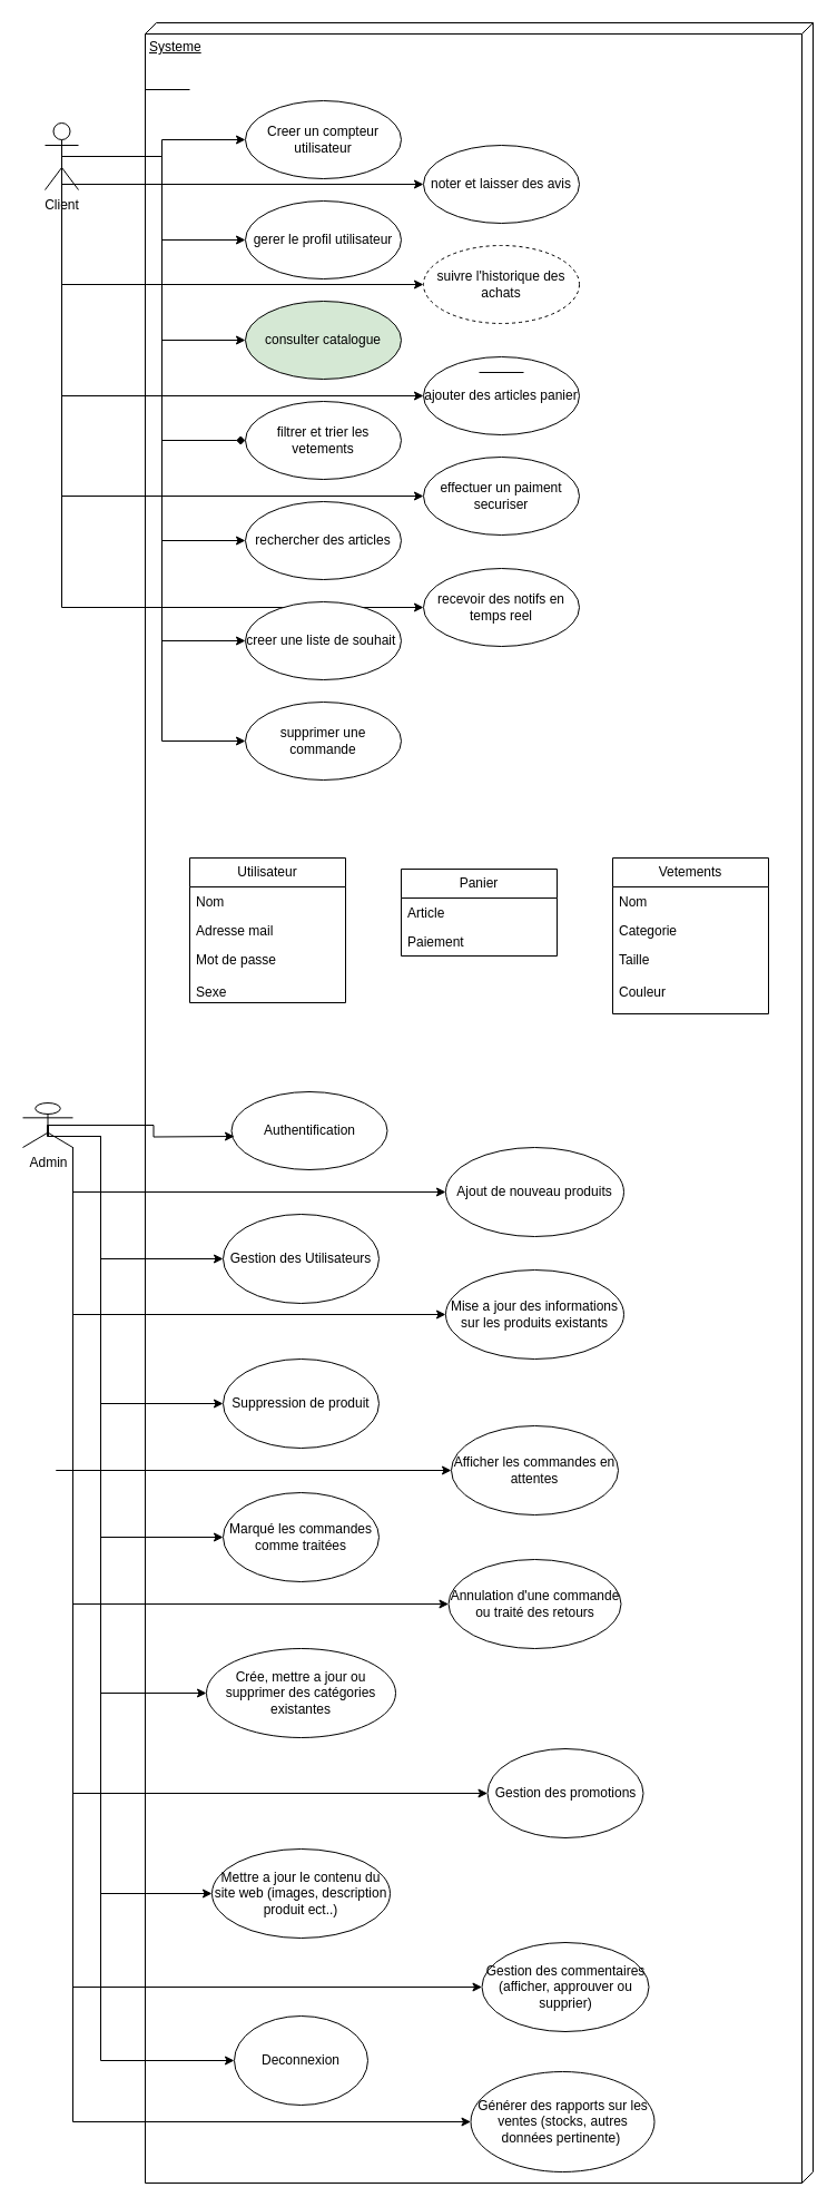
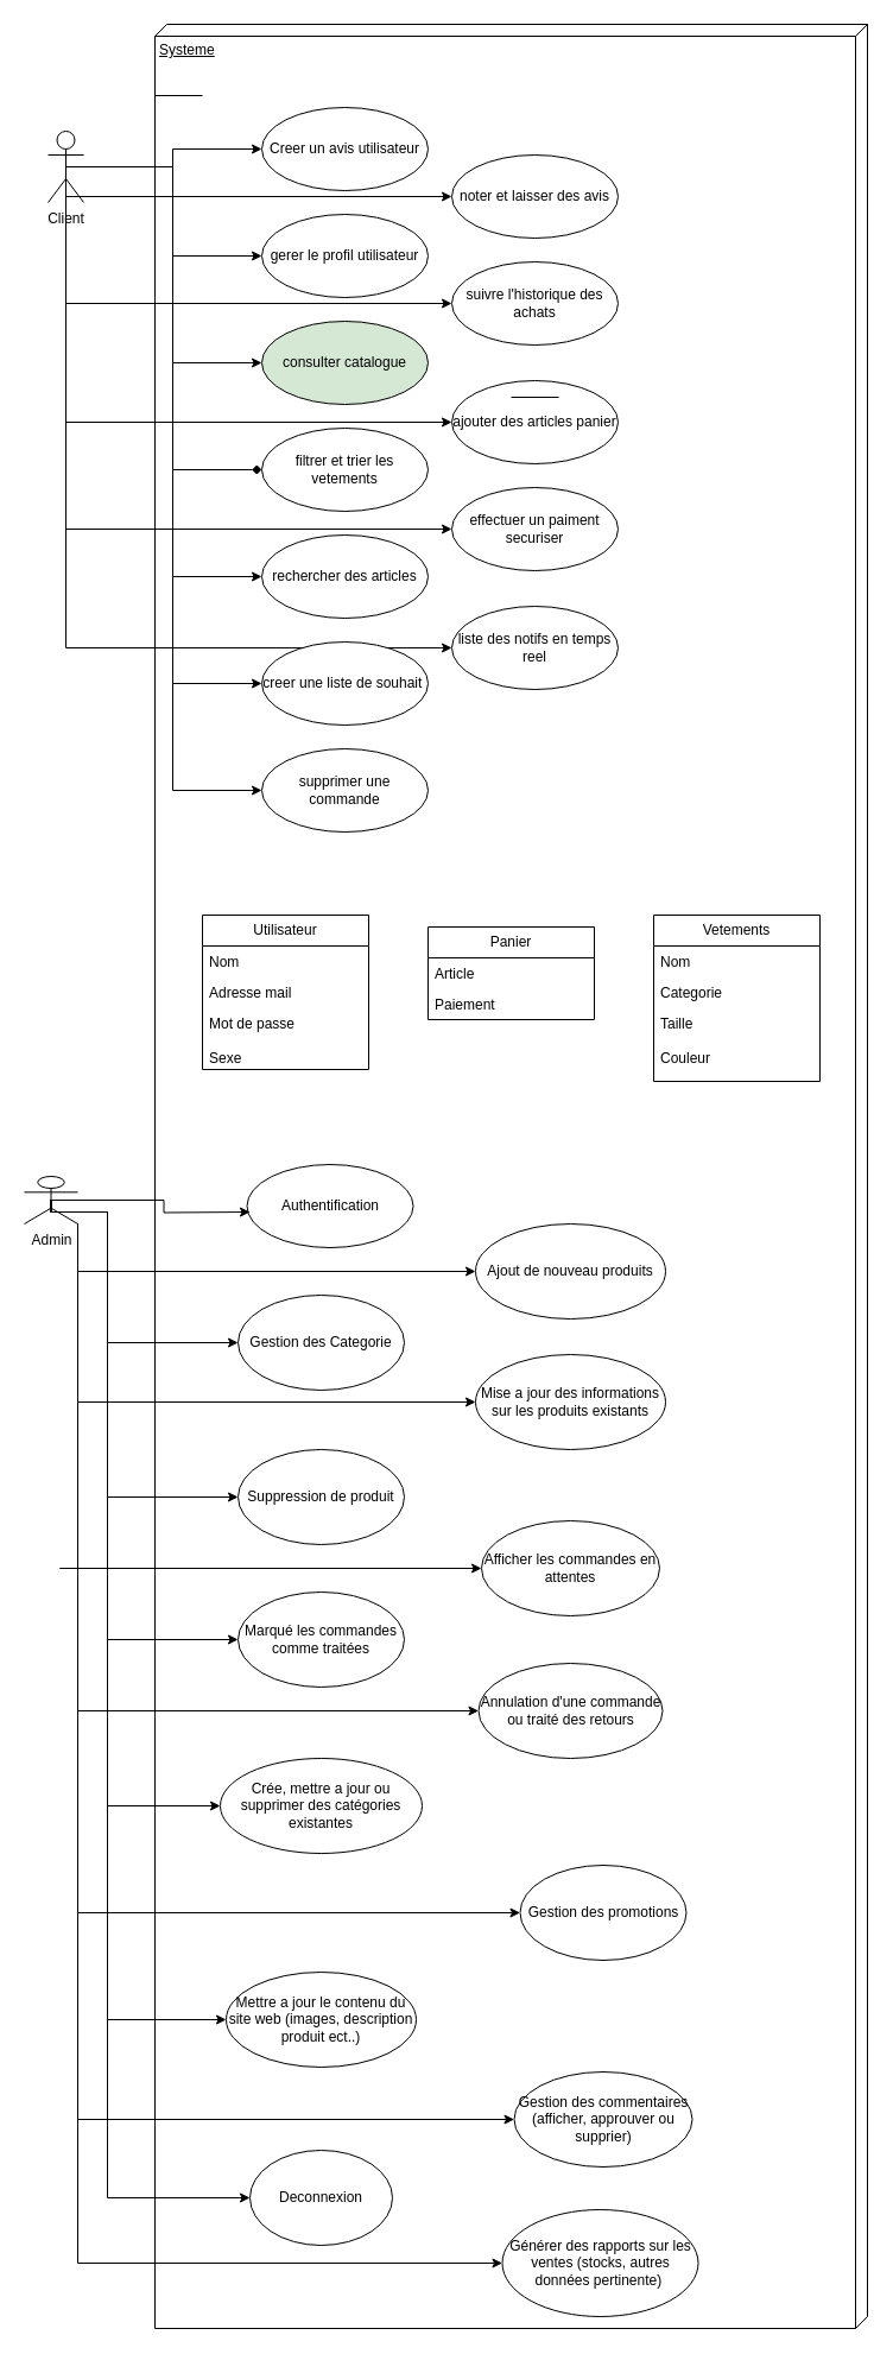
  <mxCell id="0" />
  <mxCell id="1" parent="0" />
  <mxCell id="2" value="Systeme" style="verticalAlign=top;align=left;spacingTop=8;spacingLeft=2;spacingRight=12;shape=cube;size=10;direction=south;fontStyle=4;html=1;whiteSpace=wrap;" parent="1" vertex="1"><mxGeometry x="130" y="20" width="600" height="1940" as="geometry" /></mxCell>
  <mxCell id="3" style="edgeStyle=orthogonalEdgeStyle;rounded=0;orthogonalLoop=1;jettySize=auto;html=1;exitX=0.5;exitY=0.5;exitDx=0;exitDy=0;exitPerimeter=0;entryX=0;entryY=0.5;entryDx=0;entryDy=0;" parent="1" source="15" target="31" edge="1"><mxGeometry relative="1" as="geometry" /></mxCell>
  <mxCell id="4" style="edgeStyle=orthogonalEdgeStyle;rounded=0;orthogonalLoop=1;jettySize=auto;html=1;exitX=0.5;exitY=0.5;exitDx=0;exitDy=0;exitPerimeter=0;entryX=0;entryY=0.5;entryDx=0;entryDy=0;" parent="1" source="15" target="30" edge="1"><mxGeometry relative="1" as="geometry" /></mxCell>
  <mxCell id="5" style="edgeStyle=orthogonalEdgeStyle;rounded=0;orthogonalLoop=1;jettySize=auto;html=1;exitX=0.5;exitY=0.5;exitDx=0;exitDy=0;exitPerimeter=0;entryX=0;entryY=0.5;entryDx=0;entryDy=0;" parent="1" source="15" target="32" edge="1"><mxGeometry relative="1" as="geometry" /></mxCell>
  <mxCell id="6" style="edgeStyle=orthogonalEdgeStyle;rounded=0;orthogonalLoop=1;jettySize=auto;html=1;exitX=0.5;exitY=0.5;exitDx=0;exitDy=0;exitPerimeter=0;entryX=0;entryY=0.5;entryDx=0;entryDy=0;endArrow=diamond;" parent="1" source="15" target="33" edge="1"><mxGeometry relative="1" as="geometry" /></mxCell>
  <mxCell id="7" style="edgeStyle=orthogonalEdgeStyle;rounded=0;orthogonalLoop=1;jettySize=auto;html=1;exitX=0.5;exitY=0.5;exitDx=0;exitDy=0;exitPerimeter=0;entryX=0;entryY=0.5;entryDx=0;entryDy=0;" parent="1" source="15" target="34" edge="1"><mxGeometry relative="1" as="geometry" /></mxCell>
  <mxCell id="8" style="edgeStyle=orthogonalEdgeStyle;rounded=0;orthogonalLoop=1;jettySize=auto;html=1;exitX=0.5;exitY=0.5;exitDx=0;exitDy=0;exitPerimeter=0;entryX=0;entryY=0.5;entryDx=0;entryDy=0;" parent="1" source="15" target="39" edge="1"><mxGeometry relative="1" as="geometry" /></mxCell>
  <mxCell id="9" style="edgeStyle=orthogonalEdgeStyle;rounded=0;orthogonalLoop=1;jettySize=auto;html=1;exitX=0.5;exitY=0.5;exitDx=0;exitDy=0;exitPerimeter=0;entryX=0;entryY=0.5;entryDx=0;entryDy=0;" parent="1" source="15" target="41" edge="1"><mxGeometry relative="1" as="geometry" /></mxCell>
  <mxCell id="10" style="edgeStyle=orthogonalEdgeStyle;rounded=0;orthogonalLoop=1;jettySize=auto;html=1;exitX=0.5;exitY=0.5;exitDx=0;exitDy=0;exitPerimeter=0;entryX=0;entryY=0.5;entryDx=0;entryDy=0;" parent="1" source="15" target="36" edge="1"><mxGeometry relative="1" as="geometry"><Array as="points"><mxPoint x="55" y="165" /></Array></mxGeometry></mxCell>
  <mxCell id="11" style="edgeStyle=orthogonalEdgeStyle;rounded=0;orthogonalLoop=1;jettySize=auto;html=1;exitX=0.5;exitY=0.5;exitDx=0;exitDy=0;exitPerimeter=0;entryX=0;entryY=0.5;entryDx=0;entryDy=0;" parent="1" source="15" target="35" edge="1"><mxGeometry relative="1" as="geometry"><Array as="points"><mxPoint x="55" y="255" /></Array></mxGeometry></mxCell>
  <mxCell id="12" style="edgeStyle=orthogonalEdgeStyle;rounded=0;orthogonalLoop=1;jettySize=auto;html=1;exitX=0.5;exitY=0.5;exitDx=0;exitDy=0;exitPerimeter=0;entryX=0;entryY=0.5;entryDx=0;entryDy=0;" parent="1" source="15" target="37" edge="1"><mxGeometry relative="1" as="geometry"><Array as="points"><mxPoint x="55" y="355" /></Array></mxGeometry></mxCell>
  <mxCell id="13" style="edgeStyle=orthogonalEdgeStyle;rounded=0;orthogonalLoop=1;jettySize=auto;html=1;exitX=0.5;exitY=0.5;exitDx=0;exitDy=0;exitPerimeter=0;entryX=0;entryY=0.5;entryDx=0;entryDy=0;" parent="1" source="15" target="38" edge="1"><mxGeometry relative="1" as="geometry"><Array as="points"><mxPoint x="55" y="445" /></Array></mxGeometry></mxCell>
  <mxCell id="14" style="edgeStyle=orthogonalEdgeStyle;rounded=0;orthogonalLoop=1;jettySize=auto;html=1;exitX=0.5;exitY=0.5;exitDx=0;exitDy=0;exitPerimeter=0;entryX=0;entryY=0.5;entryDx=0;entryDy=0;" parent="1" source="15" target="40" edge="1"><mxGeometry relative="1" as="geometry"><Array as="points"><mxPoint x="55" y="545" /></Array></mxGeometry></mxCell>
  <mxCell id="15" value="Client" style="shape=umlActor;verticalLabelPosition=bottom;verticalAlign=top;html=1;" parent="1" vertex="1"><mxGeometry x="40" y="110" width="30" height="60" as="geometry" /></mxCell>
  <mxCell id="16" style="edgeStyle=orthogonalEdgeStyle;rounded=0;orthogonalLoop=1;jettySize=auto;html=1;exitX=0.5;exitY=0.5;exitDx=0;exitDy=0;exitPerimeter=0;entryX=0;entryY=0.5;entryDx=0;entryDy=0;" edge="1" parent="1" source="29" target="56"><mxGeometry relative="1" as="geometry"><Array as="points"><mxPoint x="90" y="1020" /><mxPoint x="90" y="1130" /></Array></mxGeometry></mxCell>
  <mxCell id="17" style="edgeStyle=orthogonalEdgeStyle;rounded=0;orthogonalLoop=1;jettySize=auto;html=1;exitX=0.5;exitY=0.5;exitDx=0;exitDy=0;exitPerimeter=0;entryX=0;entryY=0.5;entryDx=0;entryDy=0;" edge="1" parent="1" source="29" target="59"><mxGeometry relative="1" as="geometry"><Array as="points"><mxPoint x="90" y="1020" /><mxPoint x="90" y="1260" /></Array></mxGeometry></mxCell>
  <mxCell id="18" style="edgeStyle=orthogonalEdgeStyle;rounded=0;orthogonalLoop=1;jettySize=auto;html=1;exitX=0.5;exitY=0.5;exitDx=0;exitDy=0;exitPerimeter=0;entryX=0;entryY=0.5;entryDx=0;entryDy=0;" edge="1" parent="1" source="29" target="61"><mxGeometry relative="1" as="geometry"><Array as="points"><mxPoint x="90" y="1020" /><mxPoint x="90" y="1380" /></Array></mxGeometry></mxCell>
  <mxCell id="19" style="edgeStyle=orthogonalEdgeStyle;rounded=0;orthogonalLoop=1;jettySize=auto;html=1;exitX=0.5;exitY=0.5;exitDx=0;exitDy=0;exitPerimeter=0;entryX=0;entryY=0.5;entryDx=0;entryDy=0;" edge="1" parent="1" source="29" target="63"><mxGeometry relative="1" as="geometry"><Array as="points"><mxPoint x="90" y="1020" /><mxPoint x="90" y="1520" /></Array></mxGeometry></mxCell>
  <mxCell id="20" style="edgeStyle=orthogonalEdgeStyle;rounded=0;orthogonalLoop=1;jettySize=auto;html=1;exitX=0.5;exitY=0.5;exitDx=0;exitDy=0;exitPerimeter=0;entryX=0;entryY=0.5;entryDx=0;entryDy=0;" edge="1" parent="1" source="29" target="65"><mxGeometry relative="1" as="geometry"><Array as="points"><mxPoint x="90" y="1020" /><mxPoint x="90" y="1700" /></Array></mxGeometry></mxCell>
  <mxCell id="21" style="edgeStyle=orthogonalEdgeStyle;rounded=0;orthogonalLoop=1;jettySize=auto;html=1;exitX=0.5;exitY=0.5;exitDx=0;exitDy=0;exitPerimeter=0;entryX=0;entryY=0.5;entryDx=0;entryDy=0;" edge="1" parent="1" source="29" target="68"><mxGeometry relative="1" as="geometry"><Array as="points"><mxPoint x="90" y="1020" /><mxPoint x="90" y="1850" /></Array></mxGeometry></mxCell>
  <mxCell id="22" style="edgeStyle=orthogonalEdgeStyle;rounded=0;orthogonalLoop=1;jettySize=auto;html=1;exitX=1;exitY=1;exitDx=0;exitDy=0;exitPerimeter=0;entryX=0;entryY=0.5;entryDx=0;entryDy=0;" edge="1" parent="1" source="29" target="57"><mxGeometry relative="1" as="geometry" /></mxCell>
  <mxCell id="23" style="edgeStyle=orthogonalEdgeStyle;rounded=0;orthogonalLoop=1;jettySize=auto;html=1;exitX=1;exitY=1;exitDx=0;exitDy=0;exitPerimeter=0;entryX=0;entryY=0.5;entryDx=0;entryDy=0;" edge="1" parent="1" source="29" target="58"><mxGeometry relative="1" as="geometry" /></mxCell>
  <mxCell id="24" style="edgeStyle=orthogonalEdgeStyle;rounded=0;orthogonalLoop=1;jettySize=auto;html=1;exitX=1;exitY=1;exitDx=0;exitDy=0;exitPerimeter=0;entryX=0;entryY=0.5;entryDx=0;entryDy=0;" edge="1" parent="1" source="29" target="60"><mxGeometry relative="1" as="geometry"><Array as="points"><mxPoint x="50" y="1320" /><mxPoint x="433" y="1320" /></Array></mxGeometry></mxCell>
  <mxCell id="25" style="edgeStyle=orthogonalEdgeStyle;rounded=0;orthogonalLoop=1;jettySize=auto;html=1;exitX=1;exitY=1;exitDx=0;exitDy=0;exitPerimeter=0;entryX=0;entryY=0.5;entryDx=0;entryDy=0;" edge="1" parent="1" source="29" target="62"><mxGeometry relative="1" as="geometry" /></mxCell>
  <mxCell id="26" style="edgeStyle=orthogonalEdgeStyle;rounded=0;orthogonalLoop=1;jettySize=auto;html=1;exitX=1;exitY=1;exitDx=0;exitDy=0;exitPerimeter=0;entryX=0;entryY=0.5;entryDx=0;entryDy=0;" edge="1" parent="1" source="29" target="64"><mxGeometry relative="1" as="geometry" /></mxCell>
  <mxCell id="27" style="edgeStyle=orthogonalEdgeStyle;rounded=0;orthogonalLoop=1;jettySize=auto;html=1;exitX=1;exitY=1;exitDx=0;exitDy=0;exitPerimeter=0;entryX=0;entryY=0.5;entryDx=0;entryDy=0;" edge="1" parent="1" source="29" target="66"><mxGeometry relative="1" as="geometry" /></mxCell>
  <mxCell id="28" style="edgeStyle=orthogonalEdgeStyle;rounded=0;orthogonalLoop=1;jettySize=auto;html=1;exitX=1;exitY=1;exitDx=0;exitDy=0;exitPerimeter=0;entryX=0;entryY=0.5;entryDx=0;entryDy=0;" edge="1" parent="1" source="29" target="67"><mxGeometry relative="1" as="geometry" /></mxCell>
  <mxCell id="29" value="Admin" style="shape=umlActor;verticalLabelPosition=bottom;verticalAlign=top;html=1;" parent="1" vertex="1"><mxGeometry x="20" y="990" width="45" height="40" as="geometry" /></mxCell>
  <mxCell id="30" value="gerer le profil utilisateur" style="ellipse;whiteSpace=wrap;html=1;" parent="1" vertex="1"><mxGeometry x="220" y="180" width="140" height="70" as="geometry" /></mxCell>
- <mxCell id="31" value="Creer un compteur utilisateur" style="ellipse;whiteSpace=wrap;html=1;" parent="1" vertex="1"><mxGeometry x="220" y="90" width="140" height="70" as="geometry" /></mxCell>
+ <mxCell id="31" value="Creer un avis utilisateur" style="ellipse;whiteSpace=wrap;html=1;" parent="1" vertex="1"><mxGeometry x="220" y="90" width="140" height="70" as="geometry" /></mxCell>
  <mxCell id="32" value="consulter catalogue" style="ellipse;whiteSpace=wrap;html=1;fillColor=#d5e8d4;" parent="1" vertex="1"><mxGeometry x="220" y="270" width="140" height="70" as="geometry" /></mxCell>
  <mxCell id="33" value="filtrer et trier les vetements" style="ellipse;whiteSpace=wrap;html=1;" parent="1" vertex="1"><mxGeometry x="220" y="360" width="140" height="70" as="geometry" /></mxCell>
  <mxCell id="34" value="rechercher des articles" style="ellipse;whiteSpace=wrap;html=1;" parent="1" vertex="1"><mxGeometry x="220" y="450" width="140" height="70" as="geometry" /></mxCell>
- <mxCell id="35" value="suivre l'historique des achats" style="ellipse;whiteSpace=wrap;html=1;dashed=1;" parent="1" vertex="1"><mxGeometry x="380" y="220" width="140" height="70" as="geometry" /></mxCell>
+ <mxCell id="35" value="suivre l'historique des achats" style="ellipse;whiteSpace=wrap;html=1;" parent="1" vertex="1"><mxGeometry x="380" y="220" width="140" height="70" as="geometry" /></mxCell>
  <mxCell id="36" value="noter et laisser des avis" style="ellipse;whiteSpace=wrap;html=1;" parent="1" vertex="1"><mxGeometry x="380" y="130" width="140" height="70" as="geometry" /></mxCell>
  <mxCell id="37" value="ajouter des articles panier" style="ellipse;whiteSpace=wrap;html=1;" parent="1" vertex="1"><mxGeometry x="380" y="320" width="140" height="70" as="geometry" /></mxCell>
  <mxCell id="38" value="effectuer un paiment securiser" style="ellipse;whiteSpace=wrap;html=1;" parent="1" vertex="1"><mxGeometry x="380" y="410" width="140" height="70" as="geometry" /></mxCell>
  <mxCell id="39" value="creer une liste de souhait&amp;nbsp;" style="ellipse;whiteSpace=wrap;html=1;" parent="1" vertex="1"><mxGeometry x="220" y="540" width="140" height="70" as="geometry" /></mxCell>
- <mxCell id="40" value="recevoir des notifs en temps reel" style="ellipse;whiteSpace=wrap;html=1;" parent="1" vertex="1"><mxGeometry x="380" y="510" width="140" height="70" as="geometry" /></mxCell>
+ <mxCell id="40" value="liste des notifs en temps reel" style="ellipse;whiteSpace=wrap;html=1;" parent="1" vertex="1"><mxGeometry x="380" y="510" width="140" height="70" as="geometry" /></mxCell>
  <mxCell id="41" value="supprimer une commande" style="ellipse;whiteSpace=wrap;html=1;" parent="1" vertex="1"><mxGeometry x="220" y="630" width="140" height="70" as="geometry" /></mxCell>
  <mxCell id="42" value="" style="line;strokeWidth=1;fillColor=none;align=left;verticalAlign=middle;spacingTop=-1;spacingLeft=3;spacingRight=3;rotatable=0;labelPosition=right;points=[];portConstraint=eastwest;strokeColor=inherit;" parent="1" vertex="1"><mxGeometry x="430" y="330" width="40" height="8" as="geometry" /></mxCell>
  <mxCell id="43" value="" style="line;strokeWidth=1;fillColor=none;align=left;verticalAlign=middle;spacingTop=-1;spacingLeft=3;spacingRight=3;rotatable=0;labelPosition=right;points=[];portConstraint=eastwest;strokeColor=inherit;" parent="1" vertex="1"><mxGeometry x="130" y="40" width="40" height="80" as="geometry" /></mxCell>
  <mxCell id="44" value="Utilisateur" style="swimlane;fontStyle=0;childLayout=stackLayout;horizontal=1;startSize=26;fillColor=none;horizontalStack=0;resizeParent=1;resizeParentMax=0;resizeLast=0;collapsible=1;marginBottom=0;whiteSpace=wrap;html=1;" parent="1" vertex="1"><mxGeometry x="170" y="770" width="140" height="130" as="geometry" /></mxCell>
  <mxCell id="45" value="Nom" style="text;strokeColor=none;fillColor=none;align=left;verticalAlign=top;spacingLeft=4;spacingRight=4;overflow=hidden;rotatable=0;points=[[0,0.5],[1,0.5]];portConstraint=eastwest;whiteSpace=wrap;html=1;" parent="44" vertex="1"><mxGeometry y="26" width="140" height="26" as="geometry" /></mxCell>
  <mxCell id="46" value="Adresse mail" style="text;strokeColor=none;fillColor=none;align=left;verticalAlign=top;spacingLeft=4;spacingRight=4;overflow=hidden;rotatable=0;points=[[0,0.5],[1,0.5]];portConstraint=eastwest;whiteSpace=wrap;html=1;" parent="44" vertex="1"><mxGeometry y="52" width="140" height="26" as="geometry" /></mxCell>
  <mxCell id="47" value="Mot de passe&lt;br&gt;&lt;br&gt;Sexe" style="text;strokeColor=none;fillColor=none;align=left;verticalAlign=top;spacingLeft=4;spacingRight=4;overflow=hidden;rotatable=0;points=[[0,0.5],[1,0.5]];portConstraint=eastwest;whiteSpace=wrap;html=1;" parent="44" vertex="1"><mxGeometry y="78" width="140" height="52" as="geometry" /></mxCell>
  <mxCell id="48" value="Vetements" style="swimlane;fontStyle=0;childLayout=stackLayout;horizontal=1;startSize=26;fillColor=none;horizontalStack=0;resizeParent=1;resizeParentMax=0;resizeLast=0;collapsible=1;marginBottom=0;whiteSpace=wrap;html=1;" parent="1" vertex="1"><mxGeometry x="550" y="770" width="140" height="140" as="geometry" /></mxCell>
  <mxCell id="49" value="Nom" style="text;strokeColor=none;fillColor=none;align=left;verticalAlign=top;spacingLeft=4;spacingRight=4;overflow=hidden;rotatable=0;points=[[0,0.5],[1,0.5]];portConstraint=eastwest;whiteSpace=wrap;html=1;" parent="48" vertex="1"><mxGeometry y="26" width="140" height="26" as="geometry" /></mxCell>
  <mxCell id="50" value="Categorie" style="text;strokeColor=none;fillColor=none;align=left;verticalAlign=top;spacingLeft=4;spacingRight=4;overflow=hidden;rotatable=0;points=[[0,0.5],[1,0.5]];portConstraint=eastwest;whiteSpace=wrap;html=1;" parent="48" vertex="1"><mxGeometry y="52" width="140" height="26" as="geometry" /></mxCell>
  <mxCell id="51" value="Taille&lt;br&gt;&lt;br&gt;Couleur" style="text;strokeColor=none;fillColor=none;align=left;verticalAlign=top;spacingLeft=4;spacingRight=4;overflow=hidden;rotatable=0;points=[[0,0.5],[1,0.5]];portConstraint=eastwest;whiteSpace=wrap;html=1;" parent="48" vertex="1"><mxGeometry y="78" width="140" height="62" as="geometry" /></mxCell>
  <mxCell id="52" value="Panier" style="swimlane;fontStyle=0;childLayout=stackLayout;horizontal=1;startSize=26;fillColor=none;horizontalStack=0;resizeParent=1;resizeParentMax=0;resizeLast=0;collapsible=1;marginBottom=0;whiteSpace=wrap;html=1;" parent="1" vertex="1"><mxGeometry x="360" y="780" width="140" height="78" as="geometry" /></mxCell>
  <mxCell id="53" value="Article" style="text;strokeColor=none;fillColor=none;align=left;verticalAlign=top;spacingLeft=4;spacingRight=4;overflow=hidden;rotatable=0;points=[[0,0.5],[1,0.5]];portConstraint=eastwest;whiteSpace=wrap;html=1;" parent="52" vertex="1"><mxGeometry y="26" width="140" height="26" as="geometry" /></mxCell>
  <mxCell id="54" value="Paiement" style="text;strokeColor=none;fillColor=none;align=left;verticalAlign=top;spacingLeft=4;spacingRight=4;overflow=hidden;rotatable=0;points=[[0,0.5],[1,0.5]];portConstraint=eastwest;whiteSpace=wrap;html=1;" parent="52" vertex="1"><mxGeometry y="52" width="140" height="26" as="geometry" /></mxCell>
  <mxCell id="55" value="Authentification" style="ellipse;whiteSpace=wrap;html=1;" parent="1" vertex="1"><mxGeometry x="207.5" y="980" width="140" height="70" as="geometry" /></mxCell>
- <mxCell id="56" value="Gestion des Utilisateurs" style="ellipse;whiteSpace=wrap;html=1;" parent="1" vertex="1"><mxGeometry x="200" y="1090" width="140" height="80" as="geometry" /></mxCell>
+ <mxCell id="56" value="Gestion des Categorie" style="ellipse;whiteSpace=wrap;html=1;" parent="1" vertex="1"><mxGeometry x="200" y="1090" width="140" height="80" as="geometry" /></mxCell>
  <mxCell id="57" value="Ajout de nouveau produits" style="ellipse;whiteSpace=wrap;html=1;" parent="1" vertex="1"><mxGeometry x="400" y="1030" width="160" height="80" as="geometry" /></mxCell>
  <mxCell id="58" value="Mise a jour des informations sur les produits existants" style="ellipse;whiteSpace=wrap;html=1;" parent="1" vertex="1"><mxGeometry x="400" y="1140" width="160" height="80" as="geometry" /></mxCell>
  <mxCell id="59" value="Suppression de produit" style="ellipse;whiteSpace=wrap;html=1;" parent="1" vertex="1"><mxGeometry x="200" y="1220" width="140" height="80" as="geometry" /></mxCell>
  <mxCell id="60" value="Afficher les commandes en attentes" style="ellipse;whiteSpace=wrap;html=1;" parent="1" vertex="1"><mxGeometry x="405" y="1280" width="150" height="80" as="geometry" /></mxCell>
  <mxCell id="61" value="Marqué les commandes comme traitées" style="ellipse;whiteSpace=wrap;html=1;" parent="1" vertex="1"><mxGeometry x="200" y="1340" width="140" height="80" as="geometry" /></mxCell>
  <mxCell id="62" value="Annulation d'une commande ou traité des retours" style="ellipse;whiteSpace=wrap;html=1;" parent="1" vertex="1"><mxGeometry x="402.5" y="1400" width="155" height="80" as="geometry" /></mxCell>
  <mxCell id="63" value="Crée, mettre a jour ou supprimer des catégories existantes" style="ellipse;whiteSpace=wrap;html=1;" parent="1" vertex="1"><mxGeometry x="185" y="1480" width="170" height="80" as="geometry" /></mxCell>
  <mxCell id="64" value="Gestion des promotions" style="ellipse;whiteSpace=wrap;html=1;" parent="1" vertex="1"><mxGeometry x="437.5" y="1570" width="140" height="80" as="geometry" /></mxCell>
  <mxCell id="65" value="Mettre a jour le contenu du site web (images, description produit ect..)" style="ellipse;whiteSpace=wrap;html=1;" parent="1" vertex="1"><mxGeometry x="190" y="1660" width="160" height="80" as="geometry" /></mxCell>
  <mxCell id="66" value="Gestion des commentaires&lt;br&gt;(afficher, approuver ou supprier)" style="ellipse;whiteSpace=wrap;html=1;" parent="1" vertex="1"><mxGeometry x="432.5" y="1744" width="150" height="80" as="geometry" /></mxCell>
  <mxCell id="67" value="Générer des rapports sur les ventes (stocks, autres données pertinente)&amp;nbsp;" style="ellipse;whiteSpace=wrap;html=1;" parent="1" vertex="1"><mxGeometry x="422.5" y="1860" width="165" height="90" as="geometry" /></mxCell>
  <mxCell id="68" value="Deconnexion" style="ellipse;whiteSpace=wrap;html=1;" parent="1" vertex="1"><mxGeometry x="210" y="1810" width="120" height="80" as="geometry" /></mxCell>
  <mxCell id="69" style="edgeStyle=orthogonalEdgeStyle;rounded=0;orthogonalLoop=1;jettySize=auto;html=1;exitX=0.5;exitY=0.5;exitDx=0;exitDy=0;exitPerimeter=0;" edge="1" parent="1" source="29"><mxGeometry relative="1" as="geometry"><mxPoint x="210" y="1020" as="targetPoint" /></mxGeometry></mxCell>
